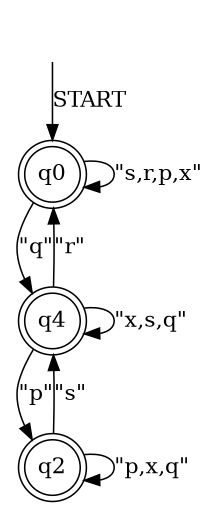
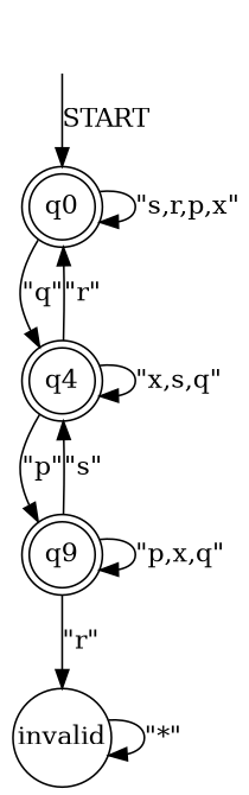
  digraph {
    rankdir=TB
    node [margin=0 shape=doublecircle]
    q0
    n2 [label=q4]
-   q2
+   q2 [label=q9]
+   invalid [shape=circle]
    start0 [shape=none style=invis margin=""]
    q0 -> q0 [label="\"s,r,p,x\""]
    q0 -> n2 [label="\"q\""]
    n2 -> q0 [label="\"r\""]
    n2 -> n2 [label="\"x,s,q\""]
    n2 -> q2 [label="\"p\""]
    q2 -> n2 [label="\"s\""]
    q2 -> q2 [label="\"p,x,q\""]
+   q2 -> invalid [label="\"r\""]
+   invalid -> invalid [label="\"*\""]
    start0 -> q0 [label=START]
  }
